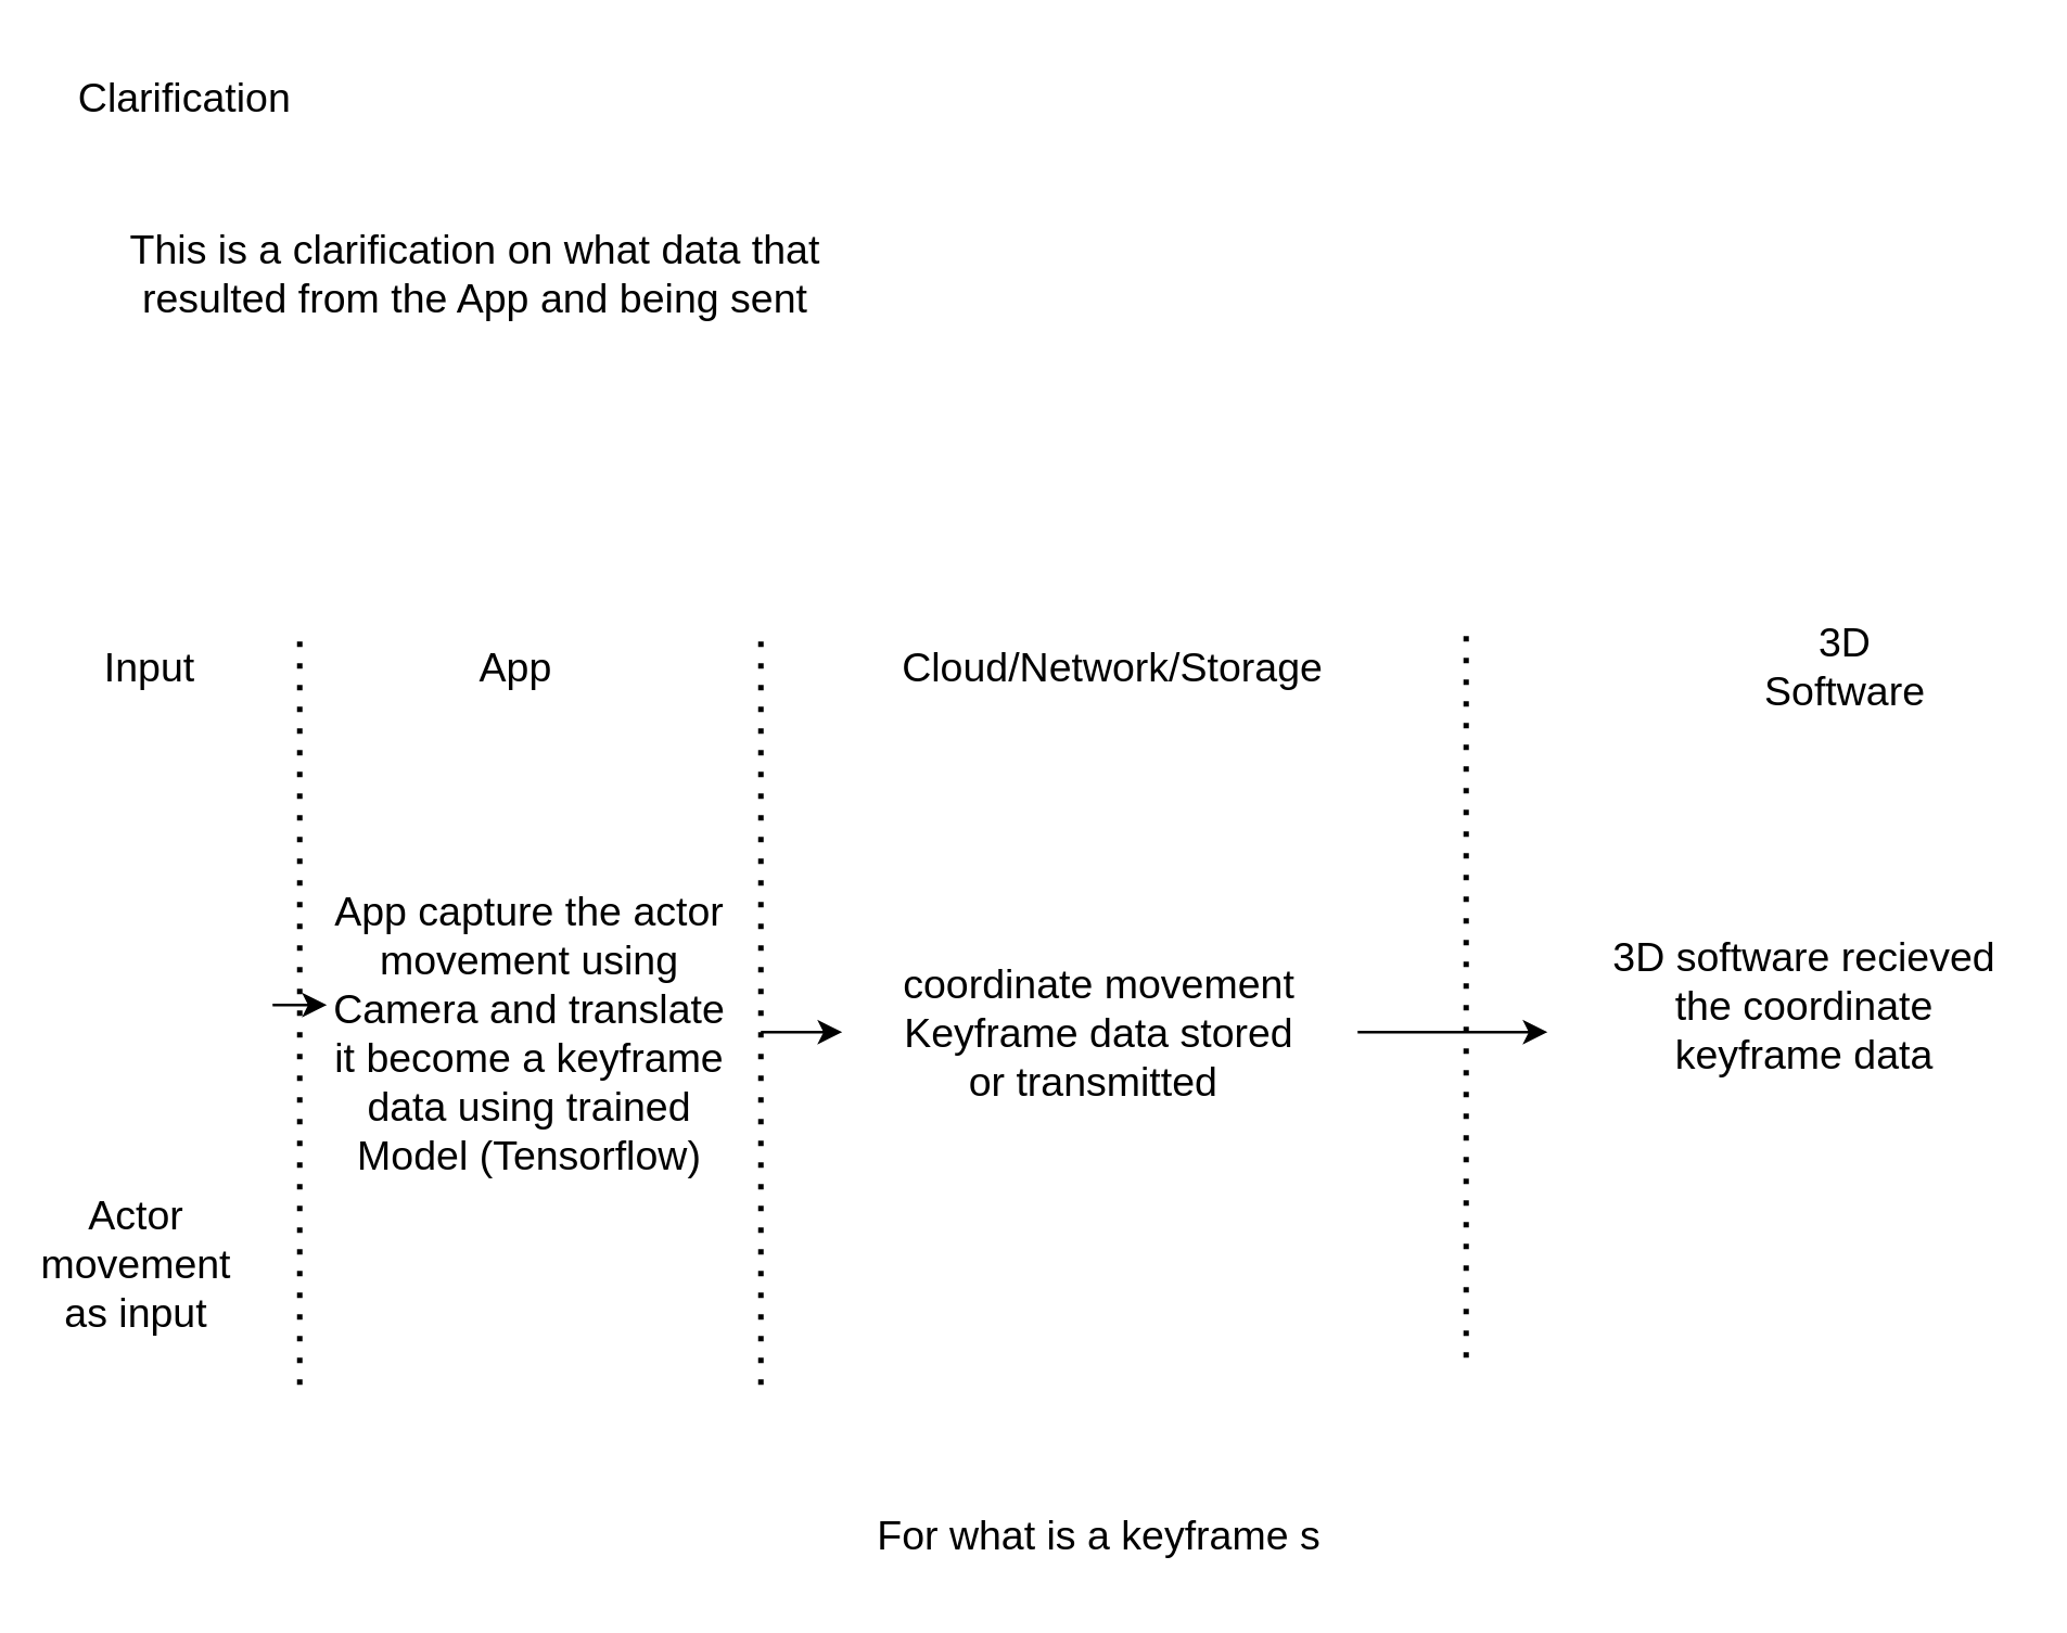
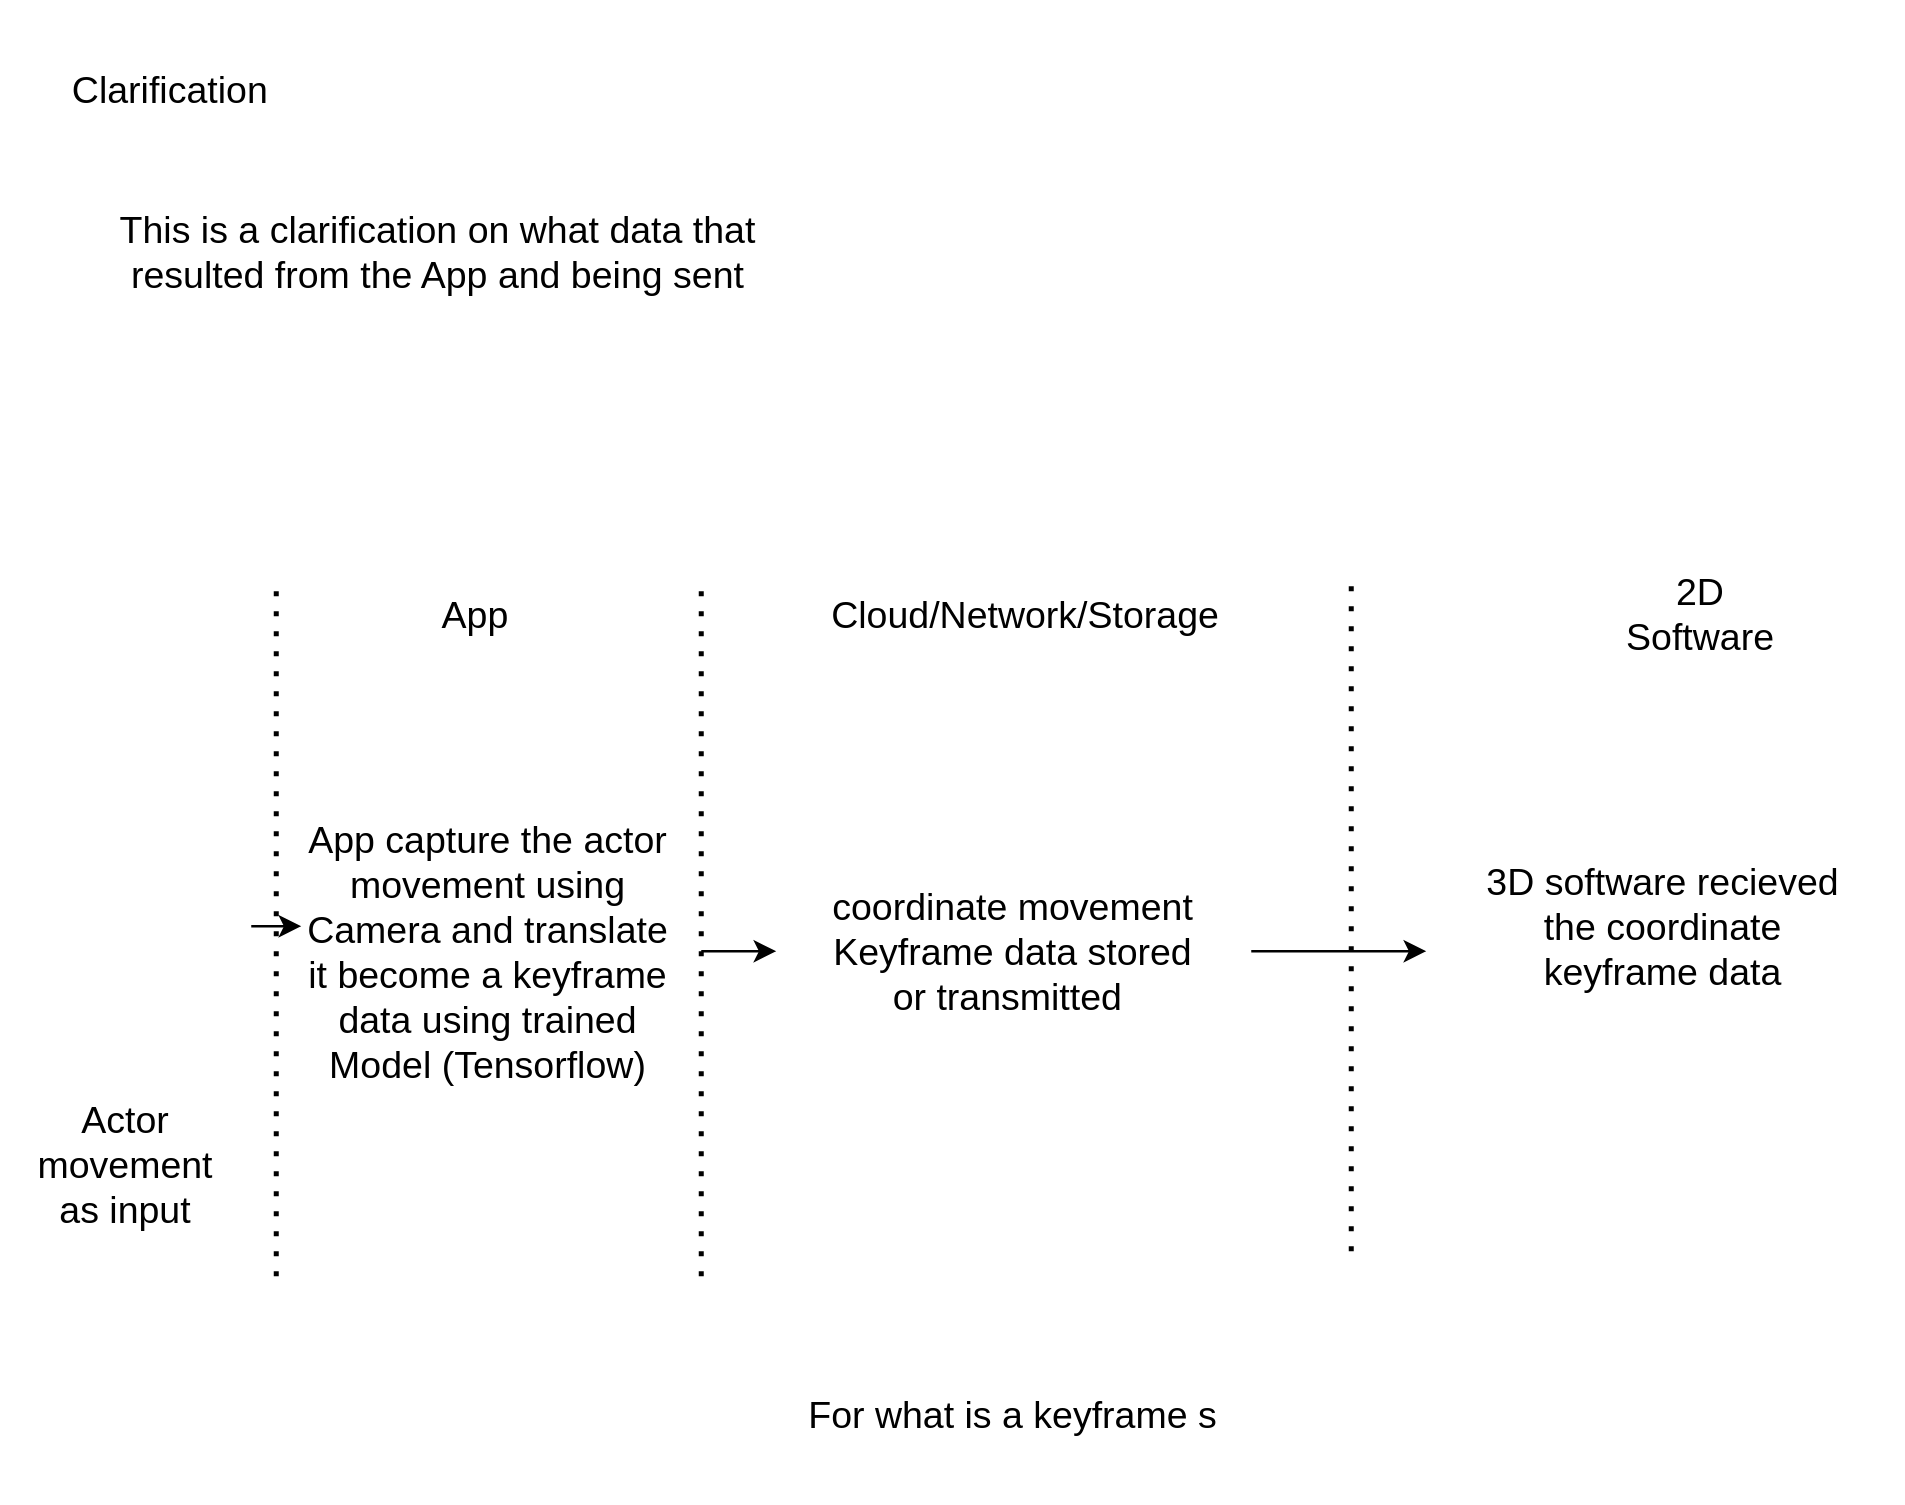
  <mxCell id="0" />
  <mxCell id="1" parent="0" />
  <mxCell id="2" value="&lt;font style=&quot;font-size: 15px;&quot;&gt;Clarification&amp;nbsp;&lt;/font&gt;" style="text;html=1;strokeColor=none;fillColor=none;align=center;verticalAlign=middle;whiteSpace=wrap;rounded=0;" vertex="1" parent="1"><mxGeometry x="40" y="20" width="60" height="30" as="geometry" /></mxCell>
  <mxCell id="3" value="This is a clarification on what data that resulted from the App and being sent" style="text;html=1;strokeColor=none;fillColor=none;align=center;verticalAlign=middle;whiteSpace=wrap;rounded=0;fontSize=15;" vertex="1" parent="1"><mxGeometry x="30" y="60" width="290" height="80" as="geometry" /></mxCell>
  <mxCell id="4" value="" style="endArrow=none;dashed=1;html=1;dashPattern=1 3;strokeWidth=2;rounded=0;fontSize=15;" edge="1" parent="1"><mxGeometry width="50" height="50" relative="1" as="geometry"><mxPoint x="280" y="510" as="sourcePoint" /><mxPoint x="280" y="230" as="targetPoint" /></mxGeometry></mxCell>
  <mxCell id="5" value="" style="endArrow=none;dashed=1;html=1;dashPattern=1 3;strokeWidth=2;rounded=0;fontSize=15;" edge="1" parent="1"><mxGeometry width="50" height="50" relative="1" as="geometry"><mxPoint x="540" y="500" as="sourcePoint" /><mxPoint x="540" y="230" as="targetPoint" /></mxGeometry></mxCell>
  <mxCell id="6" value="App" style="text;html=1;strokeColor=none;fillColor=none;align=center;verticalAlign=middle;whiteSpace=wrap;rounded=0;fontSize=15;" vertex="1" parent="1"><mxGeometry x="160" y="230" width="60" height="30" as="geometry" /></mxCell>
  <mxCell id="7" value="Cloud/Network/Storage" style="text;html=1;strokeColor=none;fillColor=none;align=center;verticalAlign=middle;whiteSpace=wrap;rounded=0;fontSize=15;" vertex="1" parent="1"><mxGeometry x="380" y="230" width="60" height="30" as="geometry" /></mxCell>
  <mxCell id="8" value="" style="endArrow=none;dashed=1;html=1;dashPattern=1 3;strokeWidth=2;rounded=0;fontSize=15;" edge="1" parent="1"><mxGeometry width="50" height="50" relative="1" as="geometry"><mxPoint x="110" y="510" as="sourcePoint" /><mxPoint x="110" y="230" as="targetPoint" /></mxGeometry></mxCell>
- <mxCell id="9" value="3D Software" style="text;html=1;strokeColor=none;fillColor=none;align=center;verticalAlign=middle;whiteSpace=wrap;rounded=0;fontSize=15;" vertex="1" parent="1"><mxGeometry x="650" y="230" width="60" height="30" as="geometry" /></mxCell>
- <mxCell id="10" value="Input" style="text;html=1;strokeColor=none;fillColor=none;align=center;verticalAlign=middle;whiteSpace=wrap;rounded=0;fontSize=15;" vertex="1" parent="1"><mxGeometry x="25" y="230" width="60" height="30" as="geometry" /></mxCell>
+ <mxCell id="9" value="2D Software" style="text;html=1;strokeColor=none;fillColor=none;align=center;verticalAlign=middle;whiteSpace=wrap;rounded=0;fontSize=15;" vertex="1" parent="1"><mxGeometry x="650" y="230" width="60" height="30" as="geometry" /></mxCell>
  <mxCell id="11" value="Actor movement as input" style="text;html=1;strokeColor=none;fillColor=none;align=center;verticalAlign=middle;whiteSpace=wrap;rounded=0;fontSize=15;" vertex="1" parent="1"><mxGeometry x="20" y="450" width="60" height="30" as="geometry" /></mxCell>
  <mxCell id="12" value="App capture the actor movement using Camera and translate it become a keyframe data using trained Model (Tensorflow)" style="text;html=1;strokeColor=none;fillColor=none;align=center;verticalAlign=middle;whiteSpace=wrap;rounded=0;fontSize=15;" vertex="1" parent="1"><mxGeometry x="120" y="350" width="150" height="60" as="geometry" /></mxCell>
  <mxCell id="13" value="coordinate movement Keyframe data stored or transmitted&amp;nbsp;" style="text;html=1;strokeColor=none;fillColor=none;align=center;verticalAlign=middle;whiteSpace=wrap;rounded=0;fontSize=15;" vertex="1" parent="1"><mxGeometry x="330" y="350" width="150" height="60" as="geometry" /></mxCell>
  <mxCell id="14" value="3D software recieved the coordinate keyframe data" style="text;html=1;strokeColor=none;fillColor=none;align=center;verticalAlign=middle;whiteSpace=wrap;rounded=0;fontSize=15;" vertex="1" parent="1"><mxGeometry x="590" y="340" width="150" height="60" as="geometry" /></mxCell>
  <mxCell id="15" value="" style="endArrow=classic;html=1;rounded=0;fontSize=15;entryX=0;entryY=0.333;entryDx=0;entryDy=0;entryPerimeter=0;" edge="1" parent="1" target="12"><mxGeometry width="50" height="50" relative="1" as="geometry"><mxPoint x="100" y="370" as="sourcePoint" /><mxPoint x="440" y="320" as="targetPoint" /></mxGeometry></mxCell>
  <mxCell id="16" value="" style="endArrow=classic;html=1;rounded=0;fontSize=15;" edge="1" parent="1"><mxGeometry width="50" height="50" relative="1" as="geometry"><mxPoint x="280" y="380" as="sourcePoint" /><mxPoint x="310" y="380" as="targetPoint" /></mxGeometry></mxCell>
  <mxCell id="17" value="" style="endArrow=classic;html=1;rounded=0;fontSize=15;" edge="1" parent="1"><mxGeometry width="50" height="50" relative="1" as="geometry"><mxPoint x="500" y="380" as="sourcePoint" /><mxPoint x="570" y="380" as="targetPoint" /></mxGeometry></mxCell>
  <mxCell id="18" value="For what is a keyframe s" style="text;html=1;strokeColor=none;fillColor=none;align=center;verticalAlign=middle;whiteSpace=wrap;rounded=0;fontSize=15;" vertex="1" parent="1"><mxGeometry x="225" y="550" width="360" height="30" as="geometry" /></mxCell>
